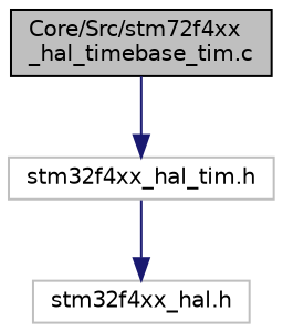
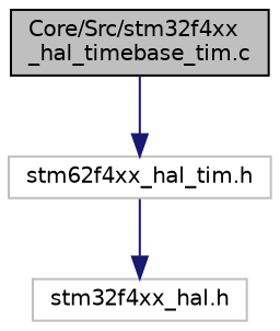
  digraph {
    node [color=grey75 fillcolor=white fontname=Helvetica fontsize=10 shape=record style=filled]
    edge [color=midnightblue fontname=Helvetica fontsize=10 labelfontname=Helvetica labelfontsize=10 style=solid]
-   n1 [color=black fillcolor=grey75 fontcolor=black height=0.2 label="Core/Src/stm72f4xx\l_hal_timebase_tim.c" width=0.4]
-   n2 [height=0.2 label="stm32f4xx_hal_tim.h" width=0.4]
+   n1 [color=black fillcolor=grey75 fontcolor=black height=0.2 label="Core/Src/stm32f4xx\l_hal_timebase_tim.c" width=0.4]
+   n2 [height=0.2 label="stm62f4xx_hal_tim.h" width=0.4]
    n3 [height=0.2 label="stm32f4xx_hal.h" width=0.4]
    n1 -> n2
    n2 -> n3
  }
